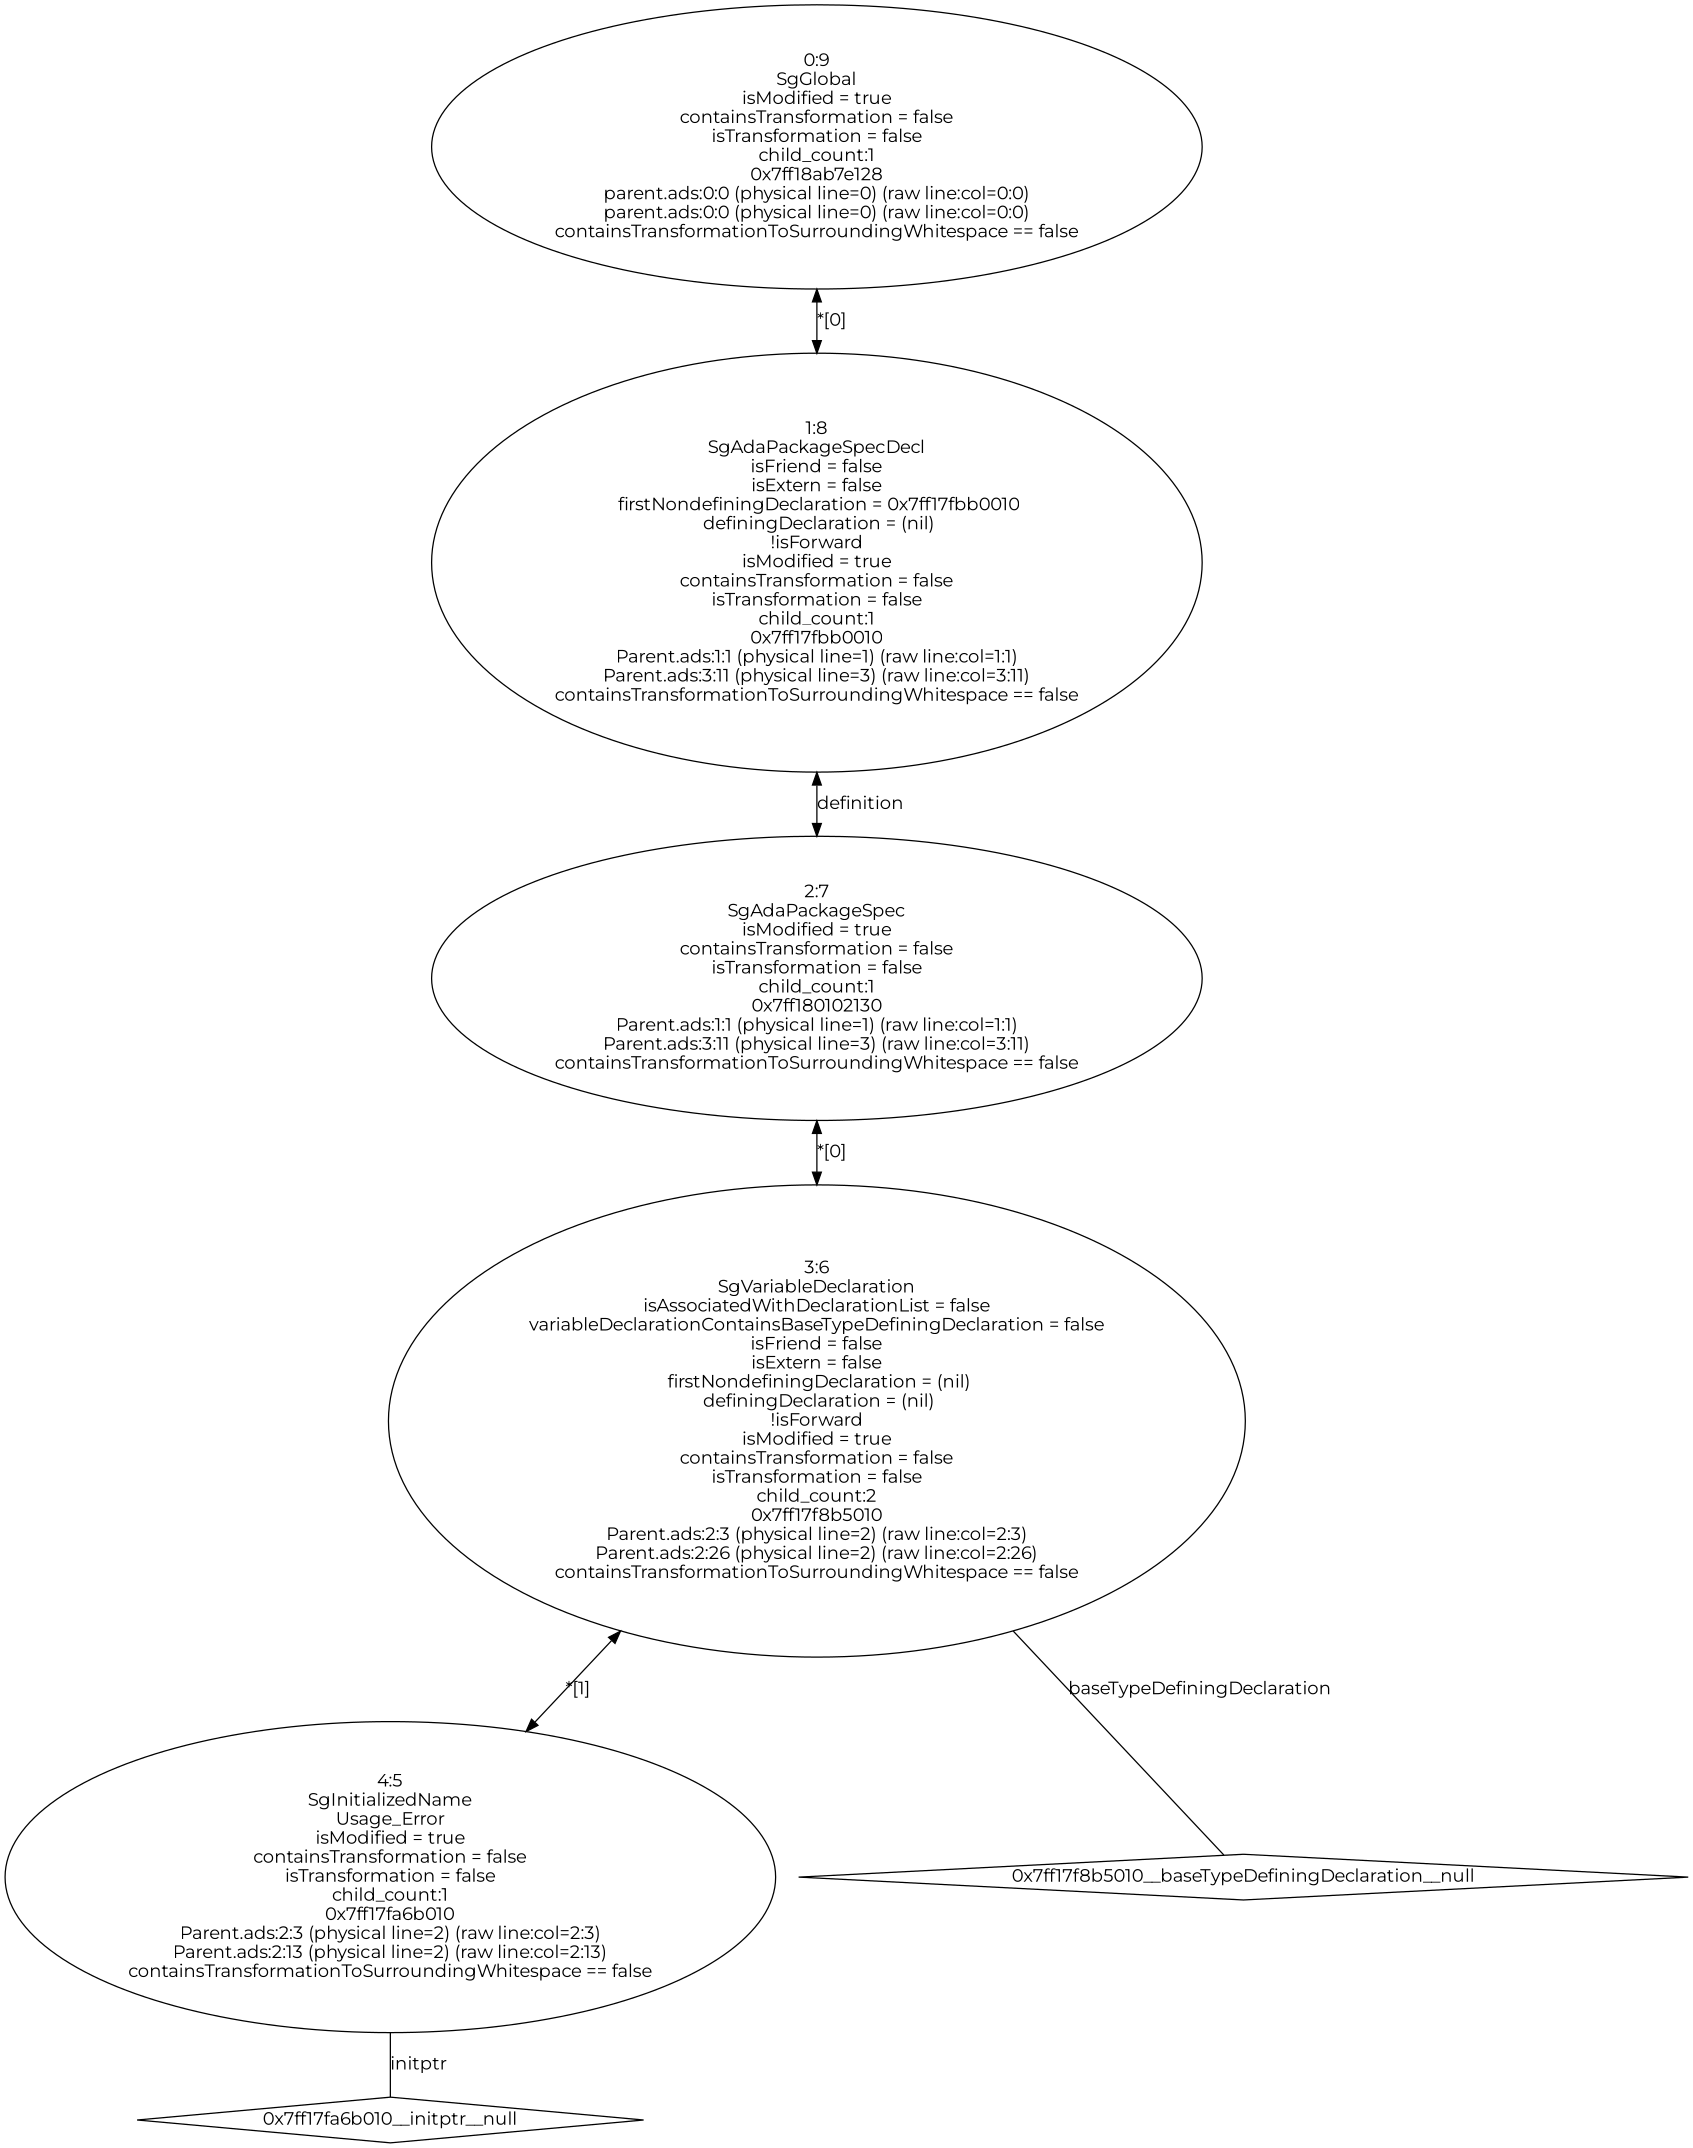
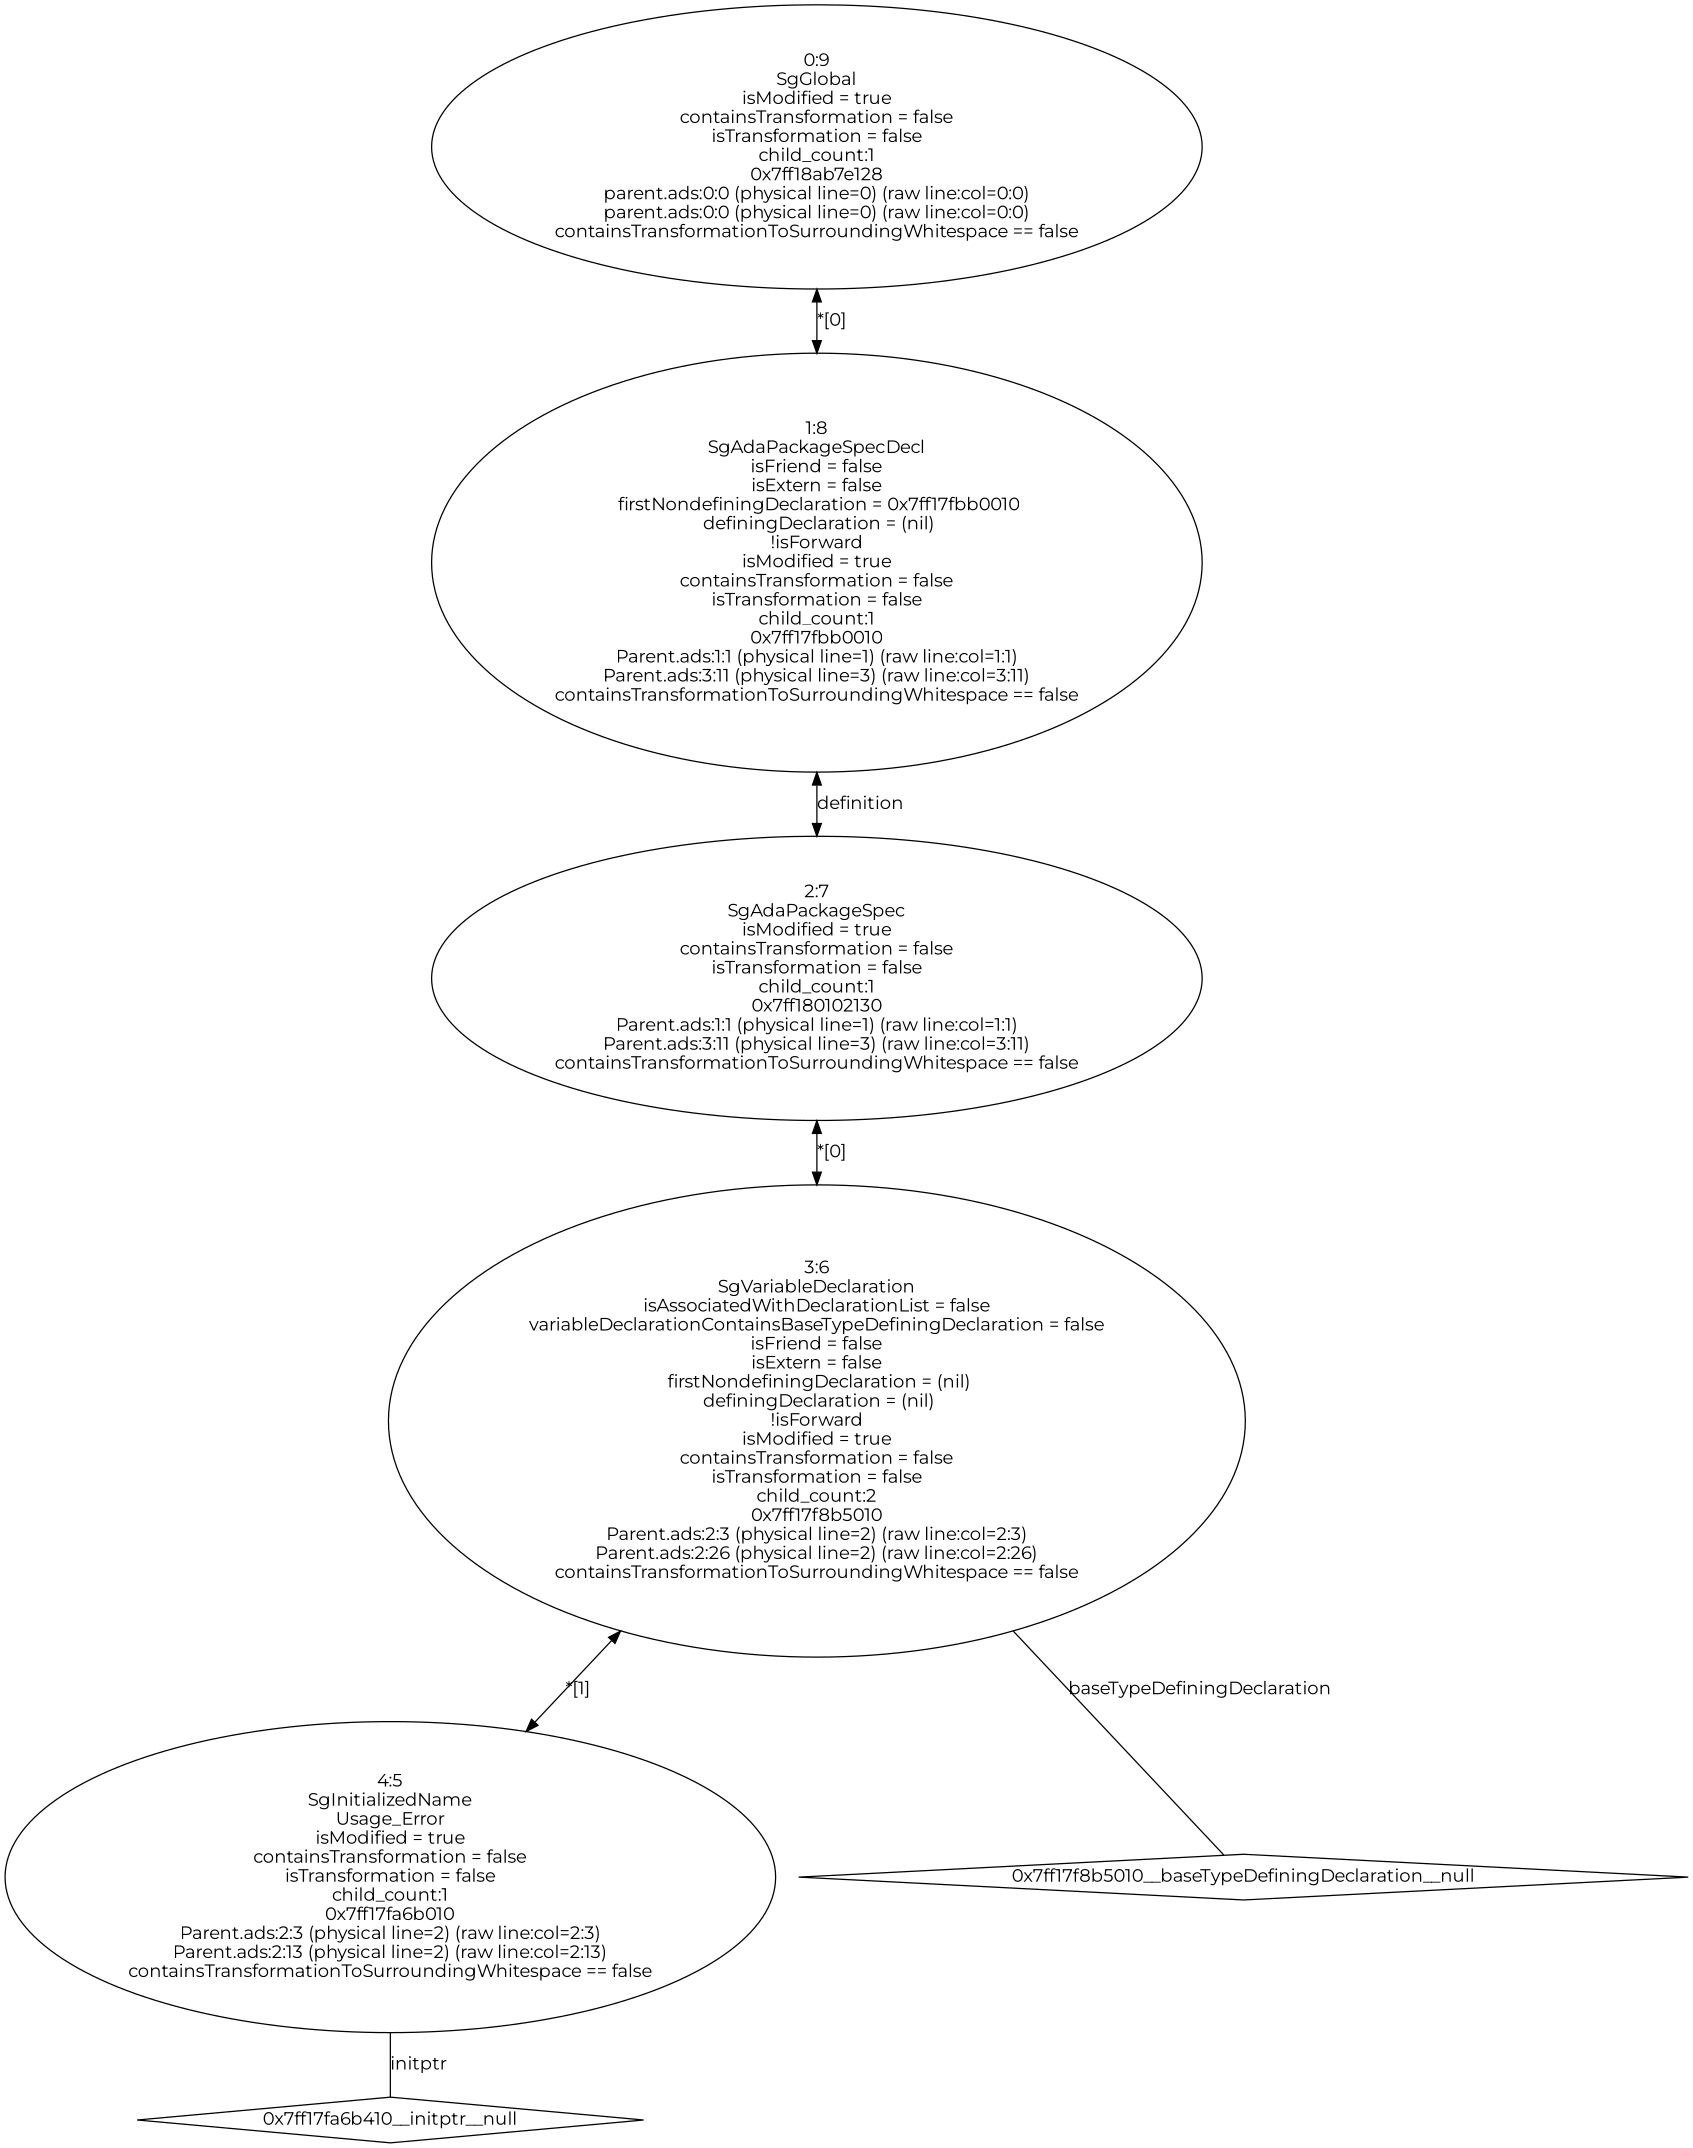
  digraph {
    fontname=Montserrat
    node [fontname=Montserrat]
    edge [dir=both fontname=Montserrat]
    n1 [label="4:5\nSgInitializedName\nUsage_Error\nisModified = true\ncontainsTransformation = false\nisTransformation = false\nchild_count:1\n0x7ff17fa6b010\nParent.ads:2:3 (physical line=2) (raw line:col=2:3)\nParent.ads:2:13 (physical line=2) (raw line:col=2:13)\ncontainsTransformationToSurroundingWhitespace == false\n"]
-   "0x7ff17fa6b010__initptr__null" [shape=diamond]
+   "0x7ff17fa6b010__initptr__null" [shape=diamond label="0x7ff17fa6b410__initptr__null"]
    n3 [label="3:6\nSgVariableDeclaration\n isAssociatedWithDeclarationList = false \n variableDeclarationContainsBaseTypeDefiningDeclaration = false \n isFriend = false \n isExtern = false \n firstNondefiningDeclaration = (nil)\n definingDeclaration = (nil)\n!isForward\nisModified = true\ncontainsTransformation = false\nisTransformation = false\nchild_count:2\n0x7ff17f8b5010\nParent.ads:2:3 (physical line=2) (raw line:col=2:3)\nParent.ads:2:26 (physical line=2) (raw line:col=2:26)\ncontainsTransformationToSurroundingWhitespace == false\n"]
    "0x7ff17f8b5010__baseTypeDefiningDeclaration__null" [shape=diamond]
    n5 [label="2:7\nSgAdaPackageSpec\nisModified = true\ncontainsTransformation = false\nisTransformation = false\nchild_count:1\n0x7ff180102130\nParent.ads:1:1 (physical line=1) (raw line:col=1:1)\nParent.ads:3:11 (physical line=3) (raw line:col=3:11)\ncontainsTransformationToSurroundingWhitespace == false\n"]
    n6 [label="1:8\nSgAdaPackageSpecDecl\n isFriend = false \n isExtern = false \n firstNondefiningDeclaration = 0x7ff17fbb0010\n definingDeclaration = (nil)\n!isForward\nisModified = true\ncontainsTransformation = false\nisTransformation = false\nchild_count:1\n0x7ff17fbb0010\nParent.ads:1:1 (physical line=1) (raw line:col=1:1)\nParent.ads:3:11 (physical line=3) (raw line:col=3:11)\ncontainsTransformationToSurroundingWhitespace == false\n"]
    n7 [label="0:9\nSgGlobal\nisModified = true\ncontainsTransformation = false\nisTransformation = false\nchild_count:1\n0x7ff18ab7e128\nparent.ads:0:0 (physical line=0) (raw line:col=0:0)\nparent.ads:0:0 (physical line=0) (raw line:col=0:0)\ncontainsTransformationToSurroundingWhitespace == false\n"]
    n1 -> "0x7ff17fa6b010__initptr__null" [dir=none label=initptr]
    n3 -> n1 [label="*[1]"]
    n3 -> "0x7ff17f8b5010__baseTypeDefiningDeclaration__null" [dir=none label=baseTypeDefiningDeclaration]
    n5 -> n3 [label="*[0]"]
    n6 -> n5 [label=definition]
    n7 -> n6 [label="*[0]"]
  }
